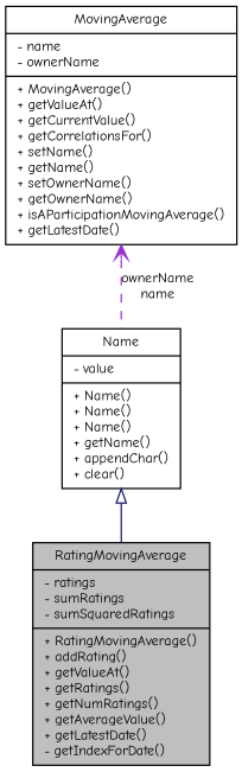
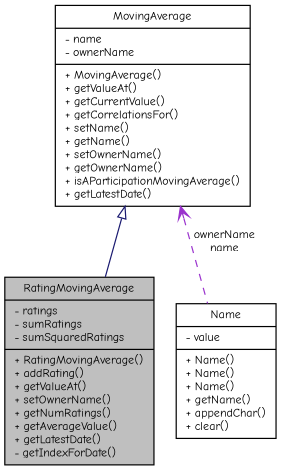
  digraph {
    fontname="Comic Neue"
    node [color=black fillcolor=white fontname="Comic Neue" fontsize=10 shape=record style=filled]
    edge [dir=back fontname="Comic Neue" fontsize=10 labelfontname=Helvetica labelfontsize=10]
-   n1 [fillcolor=grey75 fontcolor=black height=0.2 label="{RatingMovingAverage\n|- ratings\l- sumRatings\l- sumSquaredRatings\l|+ RatingMovingAverage()\l+ addRating()\l+ getValueAt()\l+ getRatings()\l+ getNumRatings()\l+ getAverageValue()\l+ getLatestDate()\l- getIndexForDate()\l}" width=0.4]
+   n1 [fillcolor=grey75 fontcolor=black height=0.2 label="{RatingMovingAverage\n|- ratings\l- sumRatings\l- sumSquaredRatings\l|+ RatingMovingAverage()\l+ addRating()\l+ getValueAt()\l+ setOwnerName()\l+ getNumRatings()\l+ getAverageValue()\l+ getLatestDate()\l- getIndexForDate()\l}" width=0.4]
    n2 [height=0.2 label="{MovingAverage\n|- name\l- ownerName\l|+ MovingAverage()\l+ getValueAt()\l+ getCurrentValue()\l+ getCorrelationsFor()\l+ setName()\l+ getName()\l+ setOwnerName()\l+ getOwnerName()\l+ isAParticipationMovingAverage()\l+ getLatestDate()\l}" width=0.4]
    n3 [height=0.2 label="{Name\n|- value\l|+ Name()\l+ Name()\l+ Name()\l+ getName()\l+ appendChar()\l+ clear()\l}" width=0.4]
-   n3 -> n1 [arrowtail=empty color=midnightblue style=solid]
+   n2 -> n1 [arrowtail=empty color=midnightblue style=solid]
    n2 -> n3 [arrowtail=open color=darkorchid3 label="ownerName\nname" style=dashed]
  }
